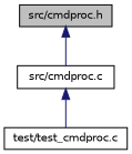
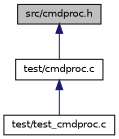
  digraph {
    node [color=black fillcolor=white fontname=Helvetica fontsize=10 shape=record style=filled]
    edge [color=midnightblue dir=back fontname=Helvetica fontsize=10 labelfontname=Helvetica labelfontsize=10 style=solid]
    n1 [fillcolor=grey75 fontcolor=black height=0.2 label="src/cmdproc.h" width=0.4]
-   n2 [height=0.2 label="src/cmdproc.c" width=0.4]
+   n2 [height=0.2 label="test/cmdproc.c" width=0.4]
    n3 [height=0.2 label="test/test_cmdproc.c" width=0.4]
    n1 -> n2
    n2 -> n3
  }
